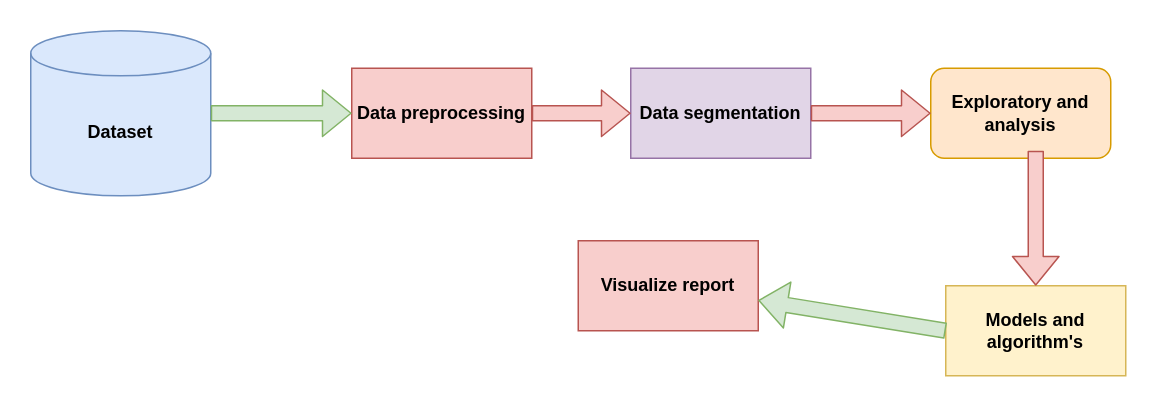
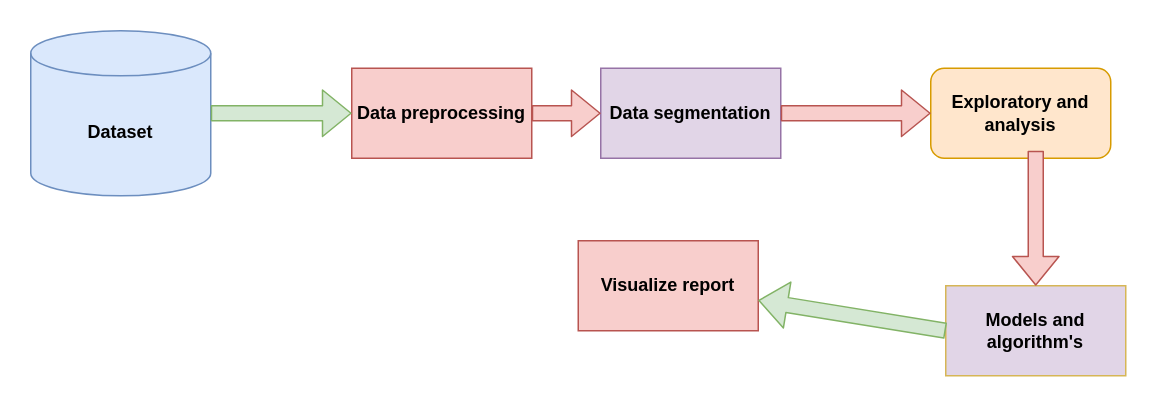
  <mxCell id="0" />
  <mxCell id="1" parent="0" />
  <mxCell id="2" value="&lt;b&gt;Dataset&lt;/b&gt;" style="shape=cylinder3;whiteSpace=wrap;html=1;boundedLbl=1;backgroundOutline=1;size=15;fillColor=#dae8fc;strokeColor=#6c8ebf;" vertex="1" parent="1"><mxGeometry x="20" y="20" width="120" height="110" as="geometry" /></mxCell>
  <mxCell id="3" value="&lt;b&gt;Data preprocessing&lt;/b&gt;" style="rounded=0;whiteSpace=wrap;html=1;fillColor=#f8cecc;strokeColor=#b85450;" vertex="1" parent="1"><mxGeometry x="234" y="45" width="120" height="60" as="geometry" /></mxCell>
- <mxCell id="4" value="&lt;b&gt;Data segmentation&lt;/b&gt;" style="rounded=0;whiteSpace=wrap;html=1;fillColor=#e1d5e7;strokeColor=#9673a6;" vertex="1" parent="1"><mxGeometry x="420" y="45" width="120" height="60" as="geometry" /></mxCell>
+ <mxCell id="4" value="&lt;b&gt;Data segmentation&lt;/b&gt;" style="rounded=0;whiteSpace=wrap;html=1;fillColor=#e1d5e7;strokeColor=#9673a6;" vertex="1" parent="1"><mxGeometry x="400" y="45" width="120" height="60" as="geometry" /></mxCell>
  <mxCell id="5" value="&lt;b&gt;Exploratory and analysis&lt;/b&gt;" style="rounded=1;whiteSpace=wrap;html=1;fillColor=#ffe6cc;strokeColor=#d79b00;" vertex="1" parent="1"><mxGeometry x="620" y="45" width="120" height="60" as="geometry" /></mxCell>
- <mxCell id="6" value="&lt;b&gt;Models and algorithm's&lt;/b&gt;" style="rounded=0;whiteSpace=wrap;html=1;fillColor=#fff2cc;strokeColor=#d6b656;" vertex="1" parent="1"><mxGeometry x="630" y="190" width="120" height="60" as="geometry" /></mxCell>
+ <mxCell id="6" value="&lt;b&gt;Models and algorithm's&lt;/b&gt;" style="rounded=0;whiteSpace=wrap;html=1;fillColor=#e1d5e7;strokeColor=#d6b656;" vertex="1" parent="1"><mxGeometry x="630" y="190" width="120" height="60" as="geometry" /></mxCell>
  <mxCell id="7" value="&lt;b&gt;Visualize report&lt;/b&gt;" style="rounded=0;whiteSpace=wrap;html=1;fillColor=#f8cecc;strokeColor=#b85450;" vertex="1" parent="1"><mxGeometry x="385" y="160" width="120" height="60" as="geometry" /></mxCell>
  <mxCell id="8" value="" style="shape=flexArrow;endArrow=classic;html=1;exitX=1;exitY=0.5;exitDx=0;exitDy=0;exitPerimeter=0;entryX=0;entryY=0.5;entryDx=0;entryDy=0;fillColor=#d5e8d4;strokeColor=#82b366;" edge="1" parent="1" source="2" target="3"><mxGeometry width="50" height="50" relative="1" as="geometry"><mxPoint x="330" y="190" as="sourcePoint" /><mxPoint x="380" y="140" as="targetPoint" /></mxGeometry></mxCell>
  <mxCell id="9" value="" style="shape=flexArrow;endArrow=classic;html=1;entryX=0;entryY=0.5;entryDx=0;entryDy=0;exitX=1;exitY=0.5;exitDx=0;exitDy=0;fillColor=#f8cecc;strokeColor=#b85450;" edge="1" parent="1" source="3" target="4"><mxGeometry width="50" height="50" relative="1" as="geometry"><mxPoint x="360" y="80" as="sourcePoint" /><mxPoint x="412" y="75" as="targetPoint" /></mxGeometry></mxCell>
  <mxCell id="10" value="" style="shape=flexArrow;endArrow=classic;html=1;exitX=1;exitY=0.5;exitDx=0;exitDy=0;entryX=0;entryY=0.5;entryDx=0;entryDy=0;fillColor=#f8cecc;strokeColor=#b85450;" edge="1" parent="1" source="4" target="5"><mxGeometry width="50" height="50" relative="1" as="geometry"><mxPoint x="330" y="190" as="sourcePoint" /><mxPoint x="380" y="140" as="targetPoint" /></mxGeometry></mxCell>
  <mxCell id="11" value="" style="shape=flexArrow;endArrow=classic;html=1;entryX=0.5;entryY=0;entryDx=0;entryDy=0;fillColor=#f8cecc;strokeColor=#b85450;" edge="1" parent="1" target="6"><mxGeometry width="50" height="50" relative="1" as="geometry"><mxPoint x="690" y="100" as="sourcePoint" /><mxPoint x="380" y="140" as="targetPoint" /></mxGeometry></mxCell>
  <mxCell id="12" value="" style="shape=flexArrow;endArrow=classic;html=1;exitX=0;exitY=0.5;exitDx=0;exitDy=0;fillColor=#d5e8d4;strokeColor=#82b366;" edge="1" parent="1" source="6" target="7"><mxGeometry width="50" height="50" relative="1" as="geometry"><mxPoint x="330" y="190" as="sourcePoint" /><mxPoint x="380" y="140" as="targetPoint" /></mxGeometry></mxCell>
